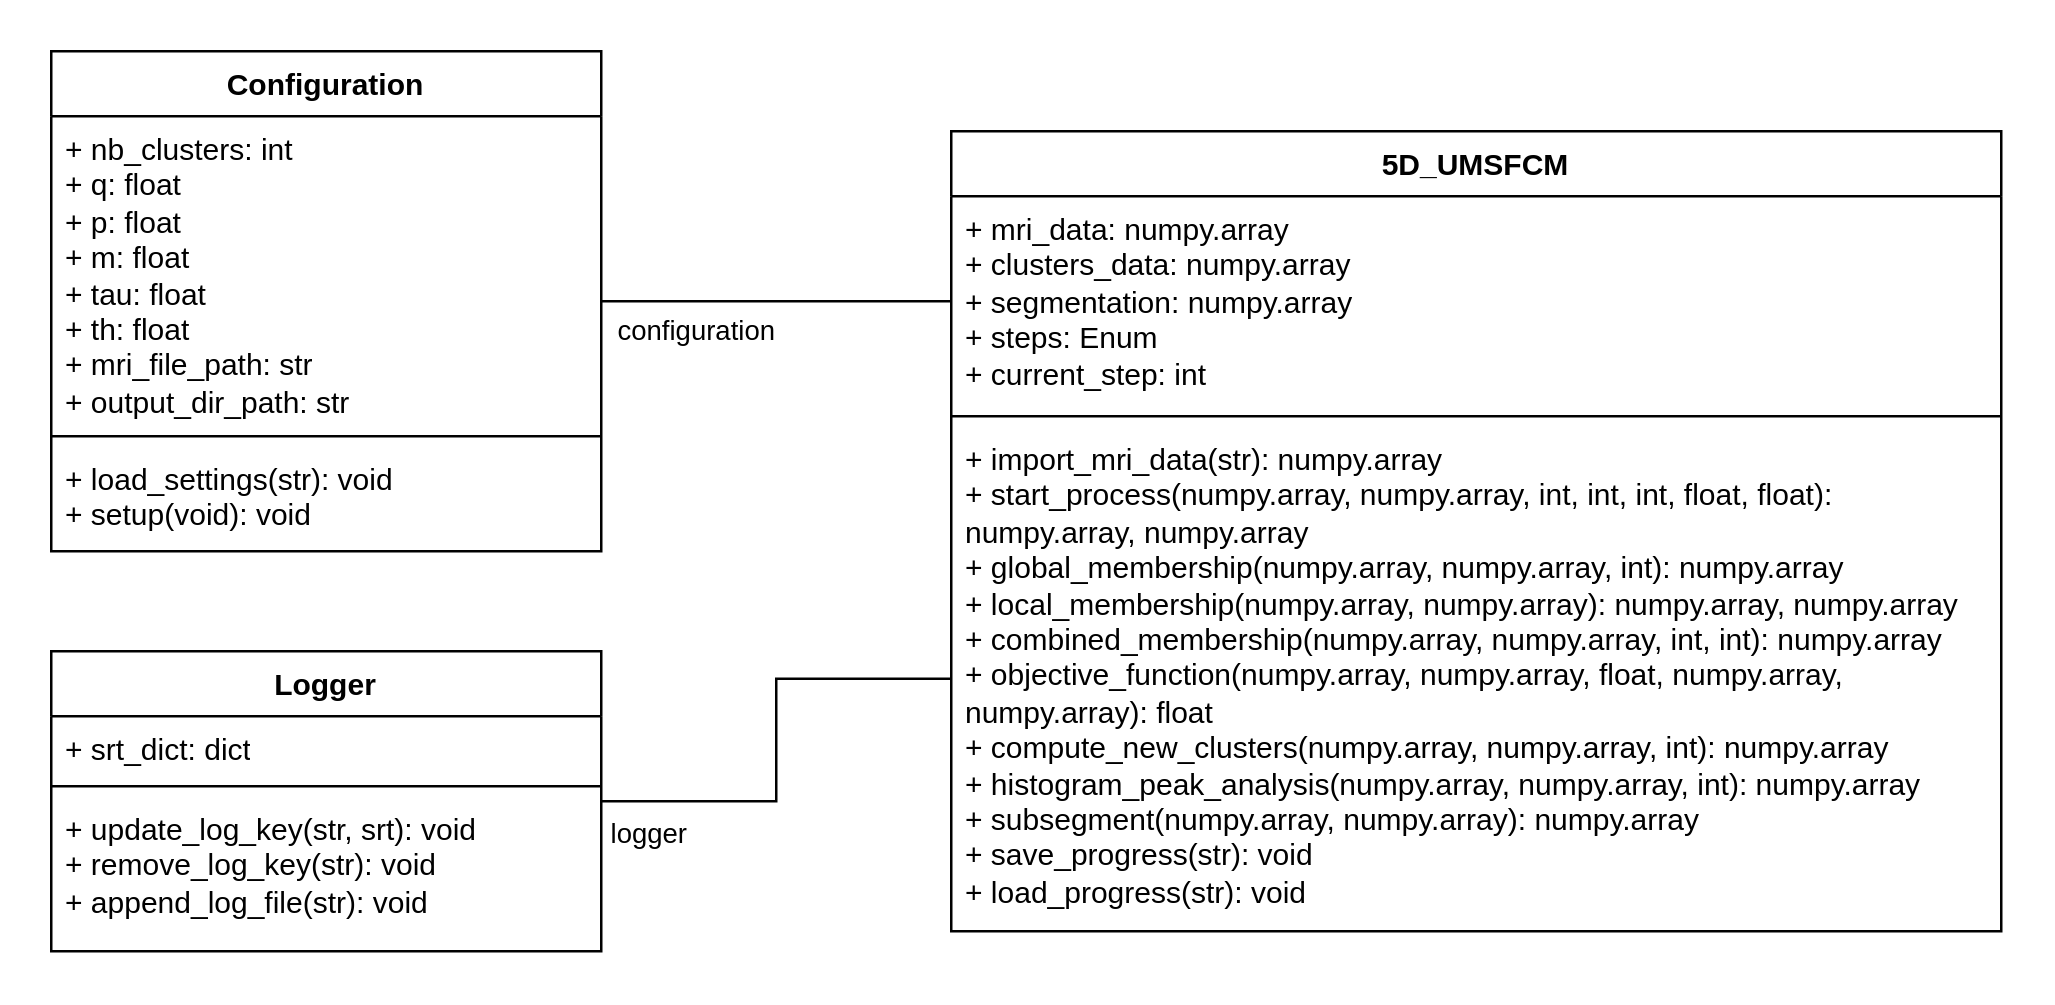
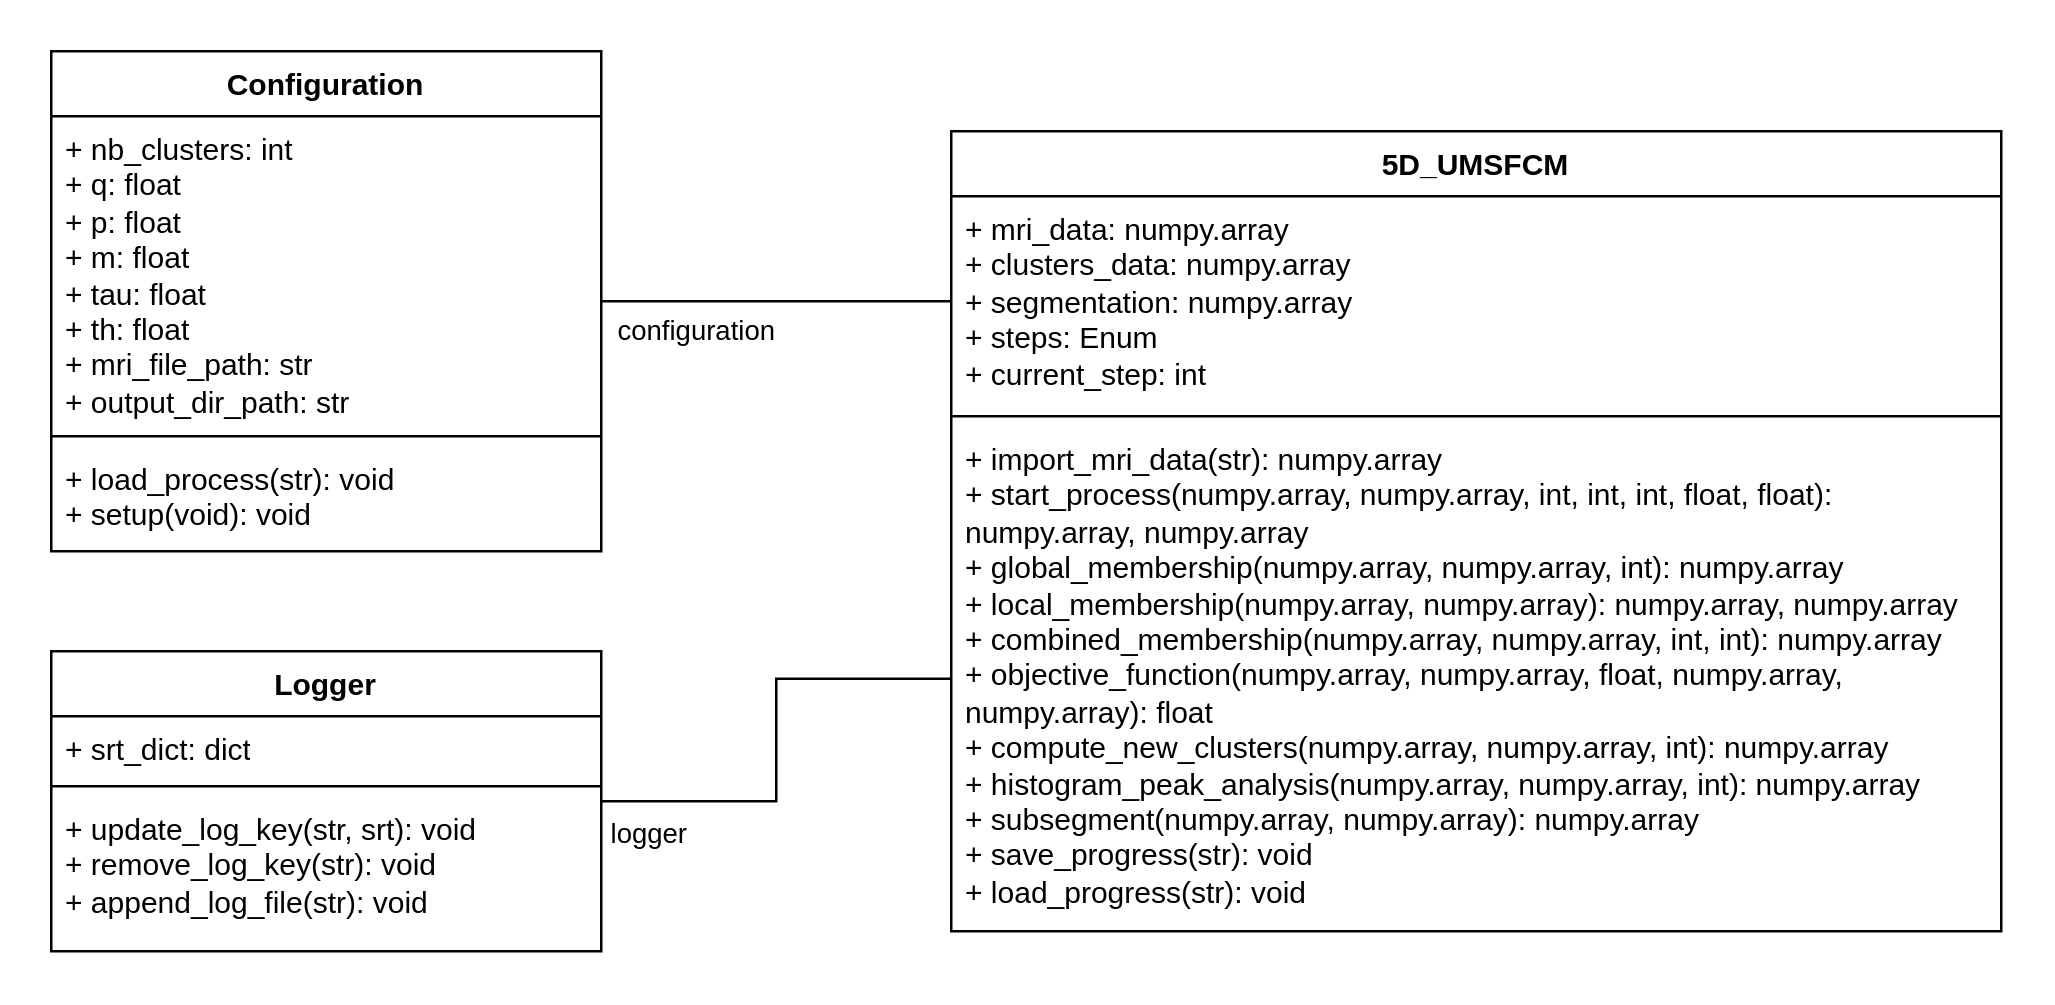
  <mxCell id="0" />
  <mxCell id="1" parent="0" />
  <mxCell id="2" style="edgeStyle=orthogonalEdgeStyle;rounded=0;orthogonalLoop=1;jettySize=auto;html=1;entryX=0;entryY=0.5;entryDx=0;entryDy=0;endArrow=none;endFill=0;labelBackgroundColor=none;fontColor=default;" parent="1" source="4" target="11" edge="1"><mxGeometry relative="1" as="geometry" /></mxCell>
  <mxCell id="3" value="logger" style="edgeLabel;html=1;align=center;verticalAlign=middle;resizable=0;points=[];labelBackgroundColor=none;rounded=0;" parent="2" vertex="1" connectable="0"><mxGeometry x="-0.766" y="2" relative="1" as="geometry"><mxPoint x="-4" y="14" as="offset" /></mxGeometry></mxCell>
  <mxCell id="4" value="Logger" style="swimlane;fontStyle=1;align=center;verticalAlign=top;childLayout=stackLayout;horizontal=1;startSize=26;horizontalStack=0;resizeParent=1;resizeParentMax=0;resizeLast=0;collapsible=1;marginBottom=0;whiteSpace=wrap;html=1;labelBackgroundColor=none;rounded=0;" parent="1" vertex="1"><mxGeometry x="20" y="260" width="220" height="120" as="geometry" /></mxCell>
  <mxCell id="5" value="+ srt_dict: dict" style="text;strokeColor=none;fillColor=none;align=left;verticalAlign=top;spacingLeft=4;spacingRight=4;overflow=hidden;rotatable=0;points=[[0,0.5],[1,0.5]];portConstraint=eastwest;whiteSpace=wrap;html=1;labelBackgroundColor=none;rounded=0;" parent="4" vertex="1"><mxGeometry y="26" width="220" height="24" as="geometry" /></mxCell>
  <mxCell id="6" value="" style="line;strokeWidth=1;fillColor=none;align=left;verticalAlign=middle;spacingTop=-1;spacingLeft=3;spacingRight=3;rotatable=0;labelPosition=right;points=[];portConstraint=eastwest;labelBackgroundColor=none;rounded=0;" parent="4" vertex="1"><mxGeometry y="50" width="220" height="8" as="geometry" /></mxCell>
  <mxCell id="7" value="+ update_log_key(str, srt): void&lt;br&gt;+ remove_log_key(str): void&lt;br&gt;+ append_log_file(str): void" style="text;strokeColor=none;fillColor=none;align=left;verticalAlign=top;spacingLeft=4;spacingRight=4;overflow=hidden;rotatable=0;points=[[0,0.5],[1,0.5]];portConstraint=eastwest;whiteSpace=wrap;html=1;labelBackgroundColor=none;rounded=0;" parent="4" vertex="1"><mxGeometry y="58" width="220" height="62" as="geometry" /></mxCell>
  <mxCell id="8" value="5D_UMSFCM" style="swimlane;fontStyle=1;align=center;verticalAlign=top;childLayout=stackLayout;horizontal=1;startSize=26;horizontalStack=0;resizeParent=1;resizeParentMax=0;resizeLast=0;collapsible=1;marginBottom=0;whiteSpace=wrap;html=1;labelBackgroundColor=none;rounded=0;" parent="1" vertex="1"><mxGeometry x="380" y="52" width="420" height="320" as="geometry" /></mxCell>
  <mxCell id="9" value="+ mri_data: numpy.array&lt;br&gt;+ clusters_data: numpy.array&lt;br&gt;+ segmentation: numpy.array&lt;br&gt;+ steps: Enum&lt;br&gt;+ current_step: int" style="text;strokeColor=none;fillColor=none;align=left;verticalAlign=top;spacingLeft=4;spacingRight=4;overflow=hidden;rotatable=0;points=[[0,0.5],[1,0.5]];portConstraint=eastwest;whiteSpace=wrap;html=1;labelBackgroundColor=none;rounded=0;" parent="8" vertex="1"><mxGeometry y="26" width="420" height="84" as="geometry" /></mxCell>
  <mxCell id="10" value="" style="line;strokeWidth=1;fillColor=none;align=left;verticalAlign=middle;spacingTop=-1;spacingLeft=3;spacingRight=3;rotatable=0;labelPosition=right;points=[];portConstraint=eastwest;labelBackgroundColor=none;rounded=0;" parent="8" vertex="1"><mxGeometry y="110" width="420" height="8" as="geometry" /></mxCell>
  <mxCell id="11" value="+ import_mri_data(str): numpy.array&lt;br&gt;+ start_process(numpy.array, numpy.array, int, int, int, float, float): numpy.array, numpy.array&lt;br&gt;+ global_membership(numpy.array, numpy.array, int): numpy.array&lt;br&gt;+ local_membership(numpy.array, numpy.array): numpy.array, numpy.array&lt;br&gt;+ combined_membership(numpy.array, numpy.array, int, int): numpy.array&lt;br&gt;+ objective_function(numpy.array, numpy.array, float, numpy.array, numpy.array): float&lt;br&gt;+ compute_new_clusters(numpy.array, numpy.array, int): numpy.array&lt;br&gt;+ histogram_peak_analysis(numpy.array, numpy.array, int): numpy.array&lt;br&gt;+ subsegment(numpy.array, numpy.array): numpy.array&lt;br&gt;+ save_progress(str): void&lt;br style=&quot;border-color: var(--border-color);&quot;&gt;+ load_progress(str): void" style="text;strokeColor=none;fillColor=none;align=left;verticalAlign=top;spacingLeft=4;spacingRight=4;overflow=hidden;rotatable=0;points=[[0,0.5],[1,0.5]];portConstraint=eastwest;whiteSpace=wrap;html=1;labelBackgroundColor=none;rounded=0;" parent="8" vertex="1"><mxGeometry y="118" width="420" height="202" as="geometry" /></mxCell>
  <mxCell id="12" style="edgeStyle=orthogonalEdgeStyle;rounded=0;orthogonalLoop=1;jettySize=auto;html=1;entryX=0;entryY=0.5;entryDx=0;entryDy=0;endArrow=none;endFill=0;labelBackgroundColor=none;fontColor=default;" parent="1" source="14" target="9" edge="1"><mxGeometry relative="1" as="geometry" /></mxCell>
  <mxCell id="13" value="configuration" style="edgeLabel;html=1;align=center;verticalAlign=middle;resizable=0;points=[];labelBackgroundColor=none;rounded=0;" parent="12" vertex="1" connectable="0"><mxGeometry x="-0.431" y="1" relative="1" as="geometry"><mxPoint x="-3" y="12" as="offset" /></mxGeometry></mxCell>
  <mxCell id="14" value="Configuration" style="swimlane;fontStyle=1;align=center;verticalAlign=top;childLayout=stackLayout;horizontal=1;startSize=26;horizontalStack=0;resizeParent=1;resizeParentMax=0;resizeLast=0;collapsible=1;marginBottom=0;whiteSpace=wrap;html=1;labelBackgroundColor=none;rounded=0;" parent="1" vertex="1"><mxGeometry x="20" y="20" width="220" height="200" as="geometry" /></mxCell>
  <mxCell id="15" value="+ nb_clusters: int&lt;br&gt;+ q: float&lt;br&gt;+ p: float&lt;br&gt;+ m: float&lt;br&gt;+ tau: float&lt;br&gt;+ th: float&lt;br&gt;+ mri_file_path: str&lt;br&gt;+ output_dir_path: str" style="text;strokeColor=none;fillColor=none;align=left;verticalAlign=top;spacingLeft=4;spacingRight=4;overflow=hidden;rotatable=0;points=[[0,0.5],[1,0.5]];portConstraint=eastwest;whiteSpace=wrap;html=1;labelBackgroundColor=none;rounded=0;" parent="14" vertex="1"><mxGeometry y="26" width="220" height="124" as="geometry" /></mxCell>
  <mxCell id="16" value="" style="line;strokeWidth=1;fillColor=none;align=left;verticalAlign=middle;spacingTop=-1;spacingLeft=3;spacingRight=3;rotatable=0;labelPosition=right;points=[];portConstraint=eastwest;labelBackgroundColor=none;rounded=0;" parent="14" vertex="1"><mxGeometry y="150" width="220" height="8" as="geometry" /></mxCell>
- <mxCell id="17" value="+ load_settings(str): void&lt;br&gt;+ setup(void): void" style="text;strokeColor=none;fillColor=none;align=left;verticalAlign=top;spacingLeft=4;spacingRight=4;overflow=hidden;rotatable=0;points=[[0,0.5],[1,0.5]];portConstraint=eastwest;whiteSpace=wrap;html=1;labelBackgroundColor=none;rounded=0;" parent="14" vertex="1"><mxGeometry y="158" width="220" height="42" as="geometry" /></mxCell>
+ <mxCell id="17" value="+ load_process(str): void&lt;br&gt;+ setup(void): void" style="text;strokeColor=none;fillColor=none;align=left;verticalAlign=top;spacingLeft=4;spacingRight=4;overflow=hidden;rotatable=0;points=[[0,0.5],[1,0.5]];portConstraint=eastwest;whiteSpace=wrap;html=1;labelBackgroundColor=none;rounded=0;" parent="14" vertex="1"><mxGeometry y="158" width="220" height="42" as="geometry" /></mxCell>
